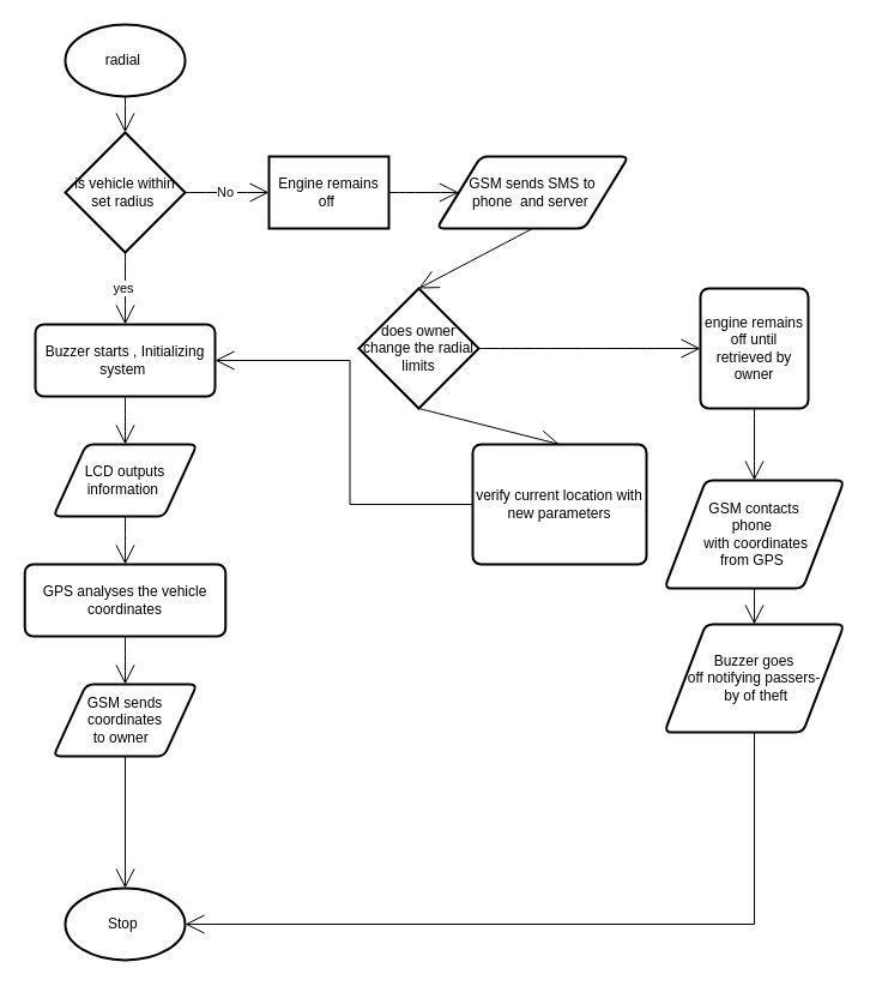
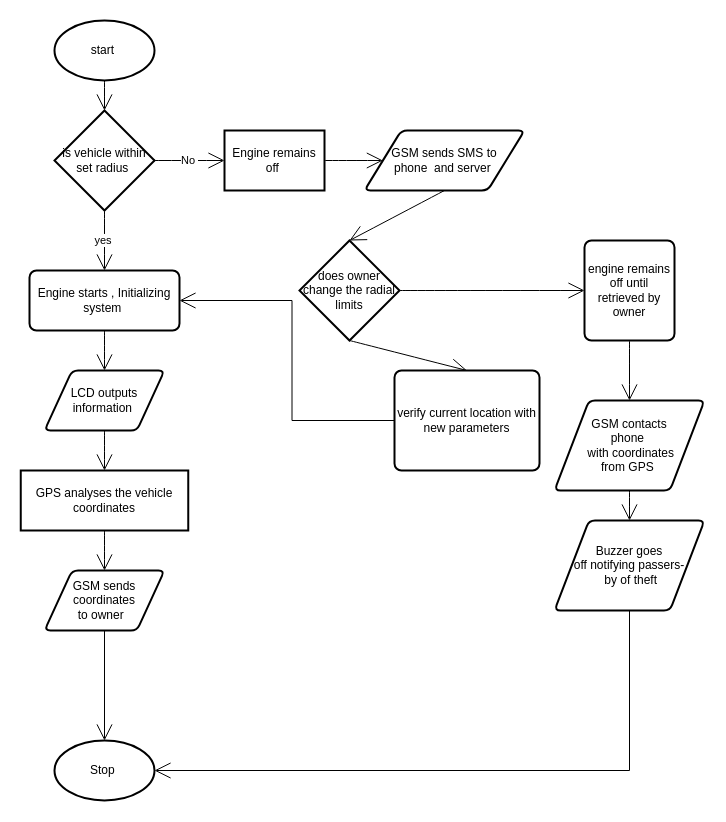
  <mxCell id="0" />
  <mxCell id="1" parent="0" />
  <mxCell id="2" value="yes&amp;nbsp;" style="edgeStyle=none;curved=1;rounded=0;orthogonalLoop=1;jettySize=auto;html=1;entryX=0.5;entryY=0;entryDx=0;entryDy=0;endArrow=open;startSize=14;endSize=14;sourcePerimeterSpacing=8;targetPerimeterSpacing=8;" edge="1" parent="1" target="10"><mxGeometry relative="1" as="geometry"><mxPoint x="104" y="210" as="sourcePoint" /></mxGeometry></mxCell>
  <mxCell id="3" style="edgeStyle=none;curved=1;rounded=0;orthogonalLoop=1;jettySize=auto;html=1;exitX=0.5;exitY=1;exitDx=0;exitDy=0;exitPerimeter=0;entryX=0.5;entryY=0;entryDx=0;entryDy=0;entryPerimeter=0;endArrow=open;startSize=14;endSize=14;sourcePerimeterSpacing=8;targetPerimeterSpacing=8;" edge="1" parent="1" source="4" target="16"><mxGeometry relative="1" as="geometry" /></mxCell>
- <mxCell id="4" value="radial&amp;nbsp;" style="strokeWidth=2;html=1;shape=mxgraph.flowchart.start_1;whiteSpace=wrap;hachureGap=4;" vertex="1" parent="1"><mxGeometry x="54" y="20" width="100" height="60" as="geometry" /></mxCell>
+ <mxCell id="4" value="start&amp;nbsp;" style="strokeWidth=2;html=1;shape=mxgraph.flowchart.start_1;whiteSpace=wrap;hachureGap=4;" vertex="1" parent="1"><mxGeometry x="54" y="20" width="100" height="60" as="geometry" /></mxCell>
  <mxCell id="5" style="edgeStyle=none;curved=1;rounded=0;orthogonalLoop=1;jettySize=auto;html=1;entryX=0.5;entryY=0;entryDx=0;entryDy=0;endArrow=open;startSize=14;endSize=14;sourcePerimeterSpacing=8;targetPerimeterSpacing=8;exitX=0.5;exitY=1;exitDx=0;exitDy=0;" edge="1" parent="1" source="6" target="8"><mxGeometry relative="1" as="geometry" /></mxCell>
  <mxCell id="6" value="LCD outputs information&amp;nbsp;" style="shape=parallelogram;html=1;strokeWidth=2;perimeter=parallelogramPerimeter;whiteSpace=wrap;rounded=1;arcSize=12;size=0.23;hachureGap=4;" vertex="1" parent="1"><mxGeometry x="44" y="370" width="120" height="60" as="geometry" /></mxCell>
  <mxCell id="7" style="edgeStyle=none;curved=1;rounded=0;orthogonalLoop=1;jettySize=auto;html=1;exitX=0.5;exitY=1;exitDx=0;exitDy=0;entryX=0.5;entryY=0;entryDx=0;entryDy=0;endArrow=open;startSize=14;endSize=14;sourcePerimeterSpacing=8;targetPerimeterSpacing=8;" edge="1" parent="1" source="8" target="13"><mxGeometry relative="1" as="geometry" /></mxCell>
- <mxCell id="8" value="GPS analyses the vehicle coordinates" style="rounded=1;whiteSpace=wrap;html=1;absoluteArcSize=1;arcSize=14;strokeWidth=2;hachureGap=4;" vertex="1" parent="1"><mxGeometry x="20.25" y="470" width="167.5" height="60" as="geometry" /></mxCell>
+ <mxCell id="8" value="GPS analyses the vehicle coordinates" style="whiteSpace=wrap;html=1;absoluteArcSize=1;arcSize=14;strokeWidth=2;hachureGap=4;rounded=0;" vertex="1" parent="1"><mxGeometry x="20.25" y="470" width="167.5" height="60" as="geometry" /></mxCell>
  <mxCell id="9" style="edgeStyle=none;curved=1;rounded=0;orthogonalLoop=1;jettySize=auto;html=1;exitX=0.5;exitY=1;exitDx=0;exitDy=0;entryX=0.5;entryY=0;entryDx=0;entryDy=0;endArrow=open;startSize=14;endSize=14;sourcePerimeterSpacing=8;targetPerimeterSpacing=8;" edge="1" parent="1" target="6"><mxGeometry relative="1" as="geometry"><mxPoint x="104" y="330" as="sourcePoint" /></mxGeometry></mxCell>
- <mxCell id="10" value="Buzzer starts , Initializing system&amp;nbsp;" style="rounded=1;whiteSpace=wrap;html=1;absoluteArcSize=1;arcSize=14;strokeWidth=2;hachureGap=4;" vertex="1" parent="1"><mxGeometry x="29" y="270" width="150" height="60" as="geometry" /></mxCell>
+ <mxCell id="10" value="Engine starts , Initializing system&amp;nbsp;" style="rounded=1;whiteSpace=wrap;html=1;absoluteArcSize=1;arcSize=14;strokeWidth=2;hachureGap=4;" vertex="1" parent="1"><mxGeometry x="29" y="270" width="150" height="60" as="geometry" /></mxCell>
  <mxCell id="11" style="edgeStyle=orthogonalEdgeStyle;rounded=0;orthogonalLoop=1;jettySize=auto;html=1;exitX=0.5;exitY=1;exitDx=0;exitDy=0;endArrow=open;startSize=14;endSize=14;sourcePerimeterSpacing=8;targetPerimeterSpacing=8;" edge="1" parent="1" source="13"><mxGeometry relative="1" as="geometry"><mxPoint x="104" y="632" as="targetPoint" /></mxGeometry></mxCell>
  <mxCell id="12" style="edgeStyle=orthogonalEdgeStyle;rounded=0;orthogonalLoop=1;jettySize=auto;html=1;exitX=0.5;exitY=1;exitDx=0;exitDy=0;entryX=0.5;entryY=0;entryDx=0;entryDy=0;entryPerimeter=0;endArrow=open;startSize=14;endSize=14;sourcePerimeterSpacing=8;targetPerimeterSpacing=8;" edge="1" parent="1" source="13" target="32"><mxGeometry relative="1" as="geometry" /></mxCell>
  <mxCell id="13" value="GSM sends coordinates&lt;br&gt;&amp;nbsp;to owner&amp;nbsp; &amp;nbsp;" style="shape=parallelogram;html=1;strokeWidth=2;perimeter=parallelogramPerimeter;whiteSpace=wrap;rounded=1;arcSize=12;size=0.23;hachureGap=4;" vertex="1" parent="1"><mxGeometry x="44" y="570" width="120" height="60" as="geometry" /></mxCell>
  <mxCell id="14" style="edgeStyle=none;curved=1;rounded=0;orthogonalLoop=1;jettySize=auto;html=1;exitX=1;exitY=0.5;exitDx=0;exitDy=0;exitPerimeter=0;endArrow=open;startSize=14;endSize=14;sourcePerimeterSpacing=8;targetPerimeterSpacing=8;" edge="1" parent="1" source="16"><mxGeometry relative="1" as="geometry"><mxPoint x="156" y="160" as="targetPoint" /></mxGeometry></mxCell>
  <mxCell id="15" value="No&amp;nbsp;" style="edgeStyle=none;curved=1;rounded=0;orthogonalLoop=1;jettySize=auto;html=1;exitX=1;exitY=0.5;exitDx=0;exitDy=0;exitPerimeter=0;entryX=0;entryY=0.5;entryDx=0;entryDy=0;endArrow=open;startSize=14;endSize=14;sourcePerimeterSpacing=8;targetPerimeterSpacing=8;" edge="1" parent="1" source="16" target="18"><mxGeometry relative="1" as="geometry" /></mxCell>
  <mxCell id="16" value="is vehicle within set radius&amp;nbsp;" style="strokeWidth=2;html=1;shape=mxgraph.flowchart.decision;whiteSpace=wrap;hachureGap=4;" vertex="1" parent="1"><mxGeometry x="54" y="110" width="100" height="100" as="geometry" /></mxCell>
  <mxCell id="17" style="edgeStyle=none;curved=1;rounded=0;orthogonalLoop=1;jettySize=auto;html=1;exitX=1;exitY=0.5;exitDx=0;exitDy=0;entryX=0;entryY=0.5;entryDx=0;entryDy=0;endArrow=open;startSize=14;endSize=14;sourcePerimeterSpacing=8;targetPerimeterSpacing=8;" edge="1" parent="1" source="18" target="20"><mxGeometry relative="1" as="geometry" /></mxCell>
  <mxCell id="18" value="Engine remains off&amp;nbsp;" style="whiteSpace=wrap;html=1;absoluteArcSize=1;arcSize=14;strokeWidth=2;hachureGap=4;rounded=0;" vertex="1" parent="1"><mxGeometry x="224" y="130" width="100" height="60" as="geometry" /></mxCell>
  <mxCell id="19" style="edgeStyle=none;curved=1;rounded=0;orthogonalLoop=1;jettySize=auto;html=1;exitX=0.5;exitY=1;exitDx=0;exitDy=0;entryX=0.5;entryY=0;entryDx=0;entryDy=0;entryPerimeter=0;endArrow=open;startSize=14;endSize=14;sourcePerimeterSpacing=8;targetPerimeterSpacing=8;" edge="1" parent="1" source="20" target="23"><mxGeometry relative="1" as="geometry" /></mxCell>
  <mxCell id="20" value="GSM sends SMS to &lt;br&gt;phone&amp;nbsp; and server&amp;nbsp;" style="shape=parallelogram;html=1;strokeWidth=2;perimeter=parallelogramPerimeter;whiteSpace=wrap;rounded=1;arcSize=12;size=0.23;hachureGap=4;" vertex="1" parent="1"><mxGeometry x="364" y="130" width="160" height="60" as="geometry" /></mxCell>
  <mxCell id="21" style="edgeStyle=none;curved=1;rounded=0;orthogonalLoop=1;jettySize=auto;html=1;exitX=1;exitY=0.5;exitDx=0;exitDy=0;exitPerimeter=0;entryX=0;entryY=0.5;entryDx=0;entryDy=0;endArrow=open;startSize=14;endSize=14;sourcePerimeterSpacing=8;targetPerimeterSpacing=8;" edge="1" parent="1" source="23" target="25"><mxGeometry relative="1" as="geometry" /></mxCell>
  <mxCell id="22" style="edgeStyle=none;curved=1;rounded=0;orthogonalLoop=1;jettySize=auto;html=1;exitX=0.5;exitY=1;exitDx=0;exitDy=0;exitPerimeter=0;entryX=0.5;entryY=0;entryDx=0;entryDy=0;endArrow=open;startSize=14;endSize=14;sourcePerimeterSpacing=8;targetPerimeterSpacing=8;" edge="1" parent="1" source="23" target="29"><mxGeometry relative="1" as="geometry" /></mxCell>
  <mxCell id="23" value="does owner change the radial limits" style="strokeWidth=2;html=1;shape=mxgraph.flowchart.decision;whiteSpace=wrap;hachureGap=4;" vertex="1" parent="1"><mxGeometry x="299" y="240" width="100" height="100" as="geometry" /></mxCell>
  <mxCell id="24" style="edgeStyle=none;curved=1;rounded=0;orthogonalLoop=1;jettySize=auto;html=1;exitX=0.5;exitY=1;exitDx=0;exitDy=0;entryX=0.5;entryY=0;entryDx=0;entryDy=0;endArrow=open;startSize=14;endSize=14;sourcePerimeterSpacing=8;targetPerimeterSpacing=8;" edge="1" parent="1" source="25" target="27"><mxGeometry relative="1" as="geometry" /></mxCell>
  <mxCell id="25" value="engine remains off until retrieved by owner&lt;br&gt;" style="rounded=1;whiteSpace=wrap;html=1;absoluteArcSize=1;arcSize=14;strokeWidth=2;hachureGap=4;" vertex="1" parent="1"><mxGeometry x="584" y="240" width="90" height="100" as="geometry" /></mxCell>
  <mxCell id="26" style="edgeStyle=none;curved=1;rounded=0;orthogonalLoop=1;jettySize=auto;html=1;exitX=0.5;exitY=1;exitDx=0;exitDy=0;entryX=0.5;entryY=0;entryDx=0;entryDy=0;endArrow=open;startSize=14;endSize=14;sourcePerimeterSpacing=8;targetPerimeterSpacing=8;" edge="1" parent="1" source="27" target="31"><mxGeometry relative="1" as="geometry" /></mxCell>
  <mxCell id="27" value="GSM contacts &lt;br&gt;phone&amp;nbsp;&lt;br&gt;&amp;nbsp;with coordinates &lt;br&gt;from GPS&amp;nbsp;" style="shape=parallelogram;html=1;strokeWidth=2;perimeter=parallelogramPerimeter;whiteSpace=wrap;rounded=1;arcSize=12;size=0.23;hachureGap=4;" vertex="1" parent="1"><mxGeometry x="554" y="400" width="150" height="90" as="geometry" /></mxCell>
  <mxCell id="28" style="edgeStyle=orthogonalEdgeStyle;rounded=0;orthogonalLoop=1;jettySize=auto;html=1;exitX=0;exitY=0.5;exitDx=0;exitDy=0;entryX=1;entryY=0.5;entryDx=0;entryDy=0;endArrow=open;startSize=14;endSize=14;sourcePerimeterSpacing=8;targetPerimeterSpacing=8;" edge="1" parent="1" source="29" target="10"><mxGeometry relative="1" as="geometry" /></mxCell>
  <mxCell id="29" value="verify current location with new parameters&lt;br&gt;" style="rounded=1;whiteSpace=wrap;html=1;absoluteArcSize=1;arcSize=14;strokeWidth=2;hachureGap=4;" vertex="1" parent="1"><mxGeometry x="394" y="370" width="145" height="100" as="geometry" /></mxCell>
  <mxCell id="30" style="edgeStyle=orthogonalEdgeStyle;rounded=0;orthogonalLoop=1;jettySize=auto;html=1;exitX=0.5;exitY=1;exitDx=0;exitDy=0;entryX=1;entryY=0.5;entryDx=0;entryDy=0;entryPerimeter=0;endArrow=open;startSize=14;endSize=14;sourcePerimeterSpacing=8;targetPerimeterSpacing=8;" edge="1" parent="1" source="31" target="32"><mxGeometry relative="1" as="geometry" /></mxCell>
  <mxCell id="31" value="Buzzer goes &lt;br&gt;off notifying passers-&lt;br&gt;&amp;nbsp;by of theft" style="shape=parallelogram;html=1;strokeWidth=2;perimeter=parallelogramPerimeter;whiteSpace=wrap;rounded=1;arcSize=12;size=0.23;hachureGap=4;" vertex="1" parent="1"><mxGeometry x="554" y="520" width="150" height="90" as="geometry" /></mxCell>
  <mxCell id="32" value="Stop&amp;nbsp;" style="strokeWidth=2;html=1;shape=mxgraph.flowchart.start_1;whiteSpace=wrap;hachureGap=4;" vertex="1" parent="1"><mxGeometry x="54" y="740" width="100" height="60" as="geometry" /></mxCell>
